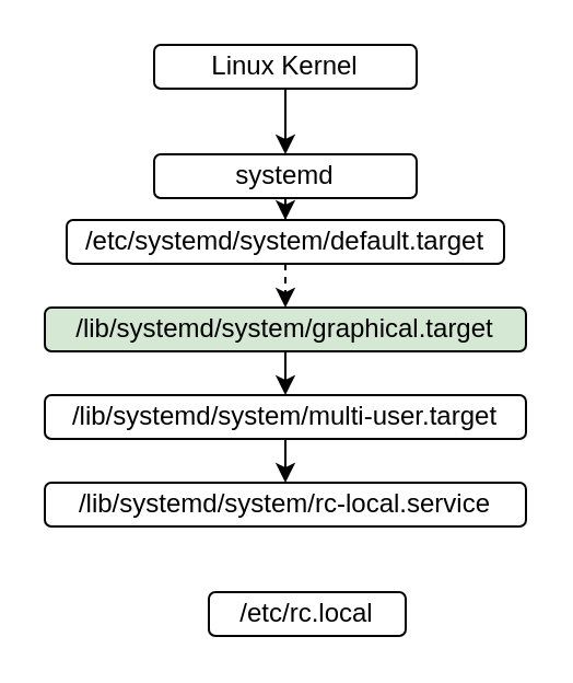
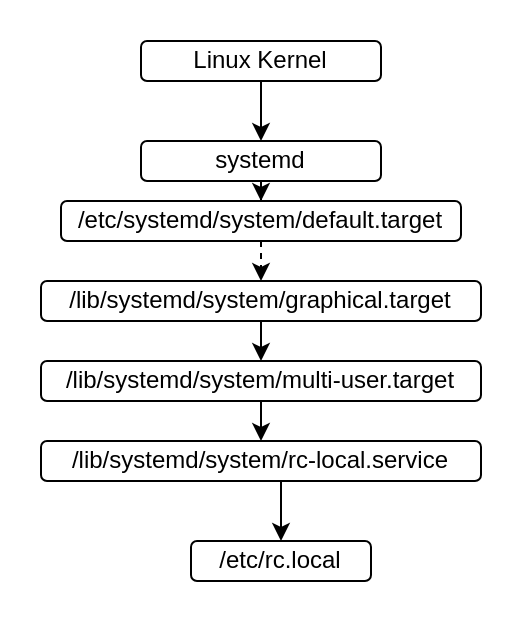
  <mxCell id="0" />
  <mxCell id="1" parent="0" />
  <mxCell id="2" style="edgeStyle=orthogonalEdgeStyle;rounded=0;orthogonalLoop=1;jettySize=auto;html=1;exitX=0.5;exitY=1;exitDx=0;exitDy=0;entryX=0.5;entryY=0;entryDx=0;entryDy=0;" edge="1" parent="1" source="3" target="5"><mxGeometry relative="1" as="geometry" /></mxCell>
  <mxCell id="3" value="Linux Kernel" style="rounded=1;whiteSpace=wrap;html=1;" vertex="1" parent="1"><mxGeometry x="70" y="20" width="120" height="20" as="geometry" /></mxCell>
  <mxCell id="4" style="edgeStyle=orthogonalEdgeStyle;rounded=0;orthogonalLoop=1;jettySize=auto;html=1;exitX=0.5;exitY=1;exitDx=0;exitDy=0;" edge="1" parent="1" source="5" target="7"><mxGeometry relative="1" as="geometry" /></mxCell>
  <mxCell id="5" value="systemd" style="rounded=1;whiteSpace=wrap;html=1;" vertex="1" parent="1"><mxGeometry x="70" y="70" width="120" height="20" as="geometry" /></mxCell>
  <mxCell id="6" style="edgeStyle=orthogonalEdgeStyle;rounded=0;orthogonalLoop=1;jettySize=auto;html=1;exitX=0.5;exitY=1;exitDx=0;exitDy=0;entryX=0.5;entryY=0;entryDx=0;entryDy=0;dashed=1;" edge="1" parent="1" source="7" target="9"><mxGeometry relative="1" as="geometry" /></mxCell>
  <mxCell id="7" value="/etc/systemd/system/default.target" style="rounded=1;whiteSpace=wrap;html=1;" vertex="1" parent="1"><mxGeometry x="30" y="100" width="200" height="20" as="geometry" /></mxCell>
  <mxCell id="8" style="edgeStyle=orthogonalEdgeStyle;rounded=0;orthogonalLoop=1;jettySize=auto;html=1;exitX=0.5;exitY=1;exitDx=0;exitDy=0;entryX=0.5;entryY=0;entryDx=0;entryDy=0;" edge="1" parent="1" source="9" target="11"><mxGeometry relative="1" as="geometry" /></mxCell>
- <mxCell id="9" value="/lib/systemd/system/graphical.target" style="rounded=1;whiteSpace=wrap;html=1;fillColor=#d5e8d4;" vertex="1" parent="1"><mxGeometry x="20" y="140" width="220" height="20" as="geometry" /></mxCell>
+ <mxCell id="9" value="/lib/systemd/system/graphical.target" style="rounded=1;whiteSpace=wrap;html=1;" vertex="1" parent="1"><mxGeometry x="20" y="140" width="220" height="20" as="geometry" /></mxCell>
  <mxCell id="10" style="edgeStyle=orthogonalEdgeStyle;rounded=0;orthogonalLoop=1;jettySize=auto;html=1;exitX=0.5;exitY=1;exitDx=0;exitDy=0;entryX=0.5;entryY=0;entryDx=0;entryDy=0;" edge="1" parent="1" source="11" target="13"><mxGeometry relative="1" as="geometry" /></mxCell>
  <mxCell id="11" value="/lib/systemd/system/multi-user.target" style="rounded=1;whiteSpace=wrap;html=1;" vertex="1" parent="1"><mxGeometry x="20" y="180" width="220" height="20" as="geometry" /></mxCell>
+ <mxCell id="12" style="edgeStyle=orthogonalEdgeStyle;rounded=0;orthogonalLoop=1;jettySize=auto;html=1;exitX=0.5;exitY=1;exitDx=0;exitDy=0;entryX=0.5;entryY=0;entryDx=0;entryDy=0;" edge="1" parent="1" source="13" target="14"><mxGeometry relative="1" as="geometry" /></mxCell>
  <mxCell id="13" value="/lib/systemd/system/rc-local.service" style="rounded=1;whiteSpace=wrap;html=1;" vertex="1" parent="1"><mxGeometry x="20" y="220" width="220" height="20" as="geometry" /></mxCell>
  <mxCell id="14" value="/etc/rc.local" style="rounded=1;whiteSpace=wrap;html=1;" vertex="1" parent="1"><mxGeometry x="95" y="270" width="90" height="20" as="geometry" /></mxCell>
